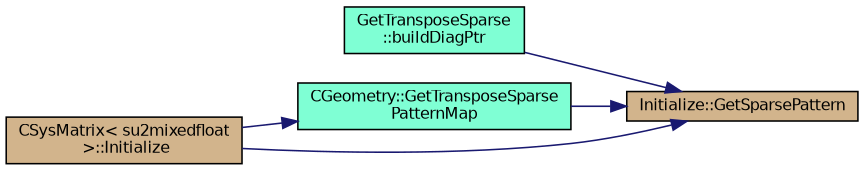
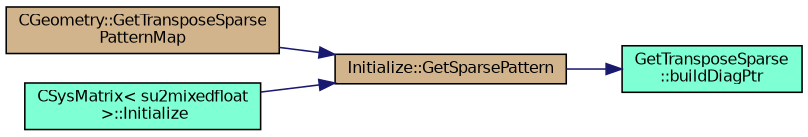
  digraph {
    rankdir=RL
    node [color=black fillcolor=aquamarine fontname=Helvetica fontsize=10 shape=record style=filled]
    edge [color=midnightblue dir=back fontname=Helvetica fontsize=10 labelfontname=Helvetica labelfontsize=10 style=solid]
    n1 [fontcolor=black height=0.2 label="GetTransposeSparse\l::buildDiagPtr" width=0.4]
    n2 [fillcolor=tan height=0.2 label="Initialize::GetSparsePattern" width=0.4]
-   n3 [height=0.2 label="CGeometry::GetTransposeSparse\lPatternMap" width=0.4]
-   n4 [fillcolor=tan height=0.2 label="CSysMatrix\< su2mixedfloat\l \>::Initialize" width=0.4]
-   n2 -> n1
+   n3 [fillcolor=tan height=0.2 label="CGeometry::GetTransposeSparse\lPatternMap" width=0.4]
+   n4 [height=0.2 label="CSysMatrix\< su2mixedfloat\l \>::Initialize" width=0.4]
+   n1 -> n2
    n2 -> n3
    n2 -> n4
-   n3 -> n4
  }
